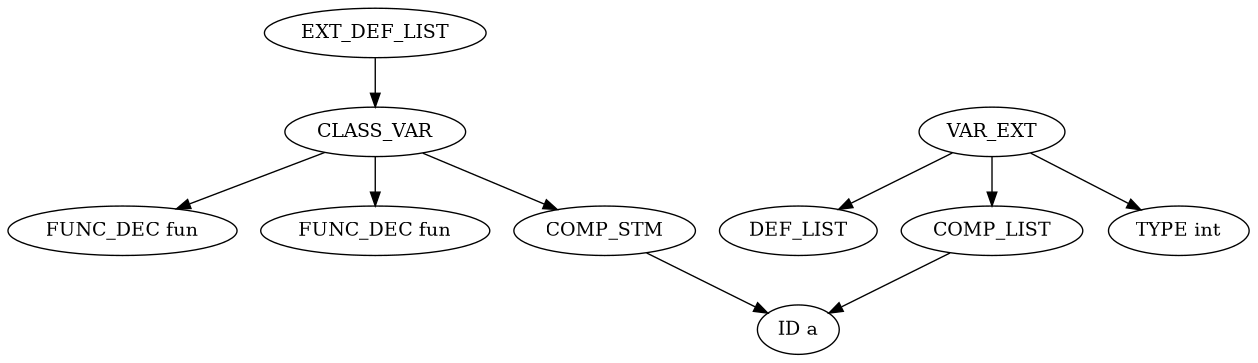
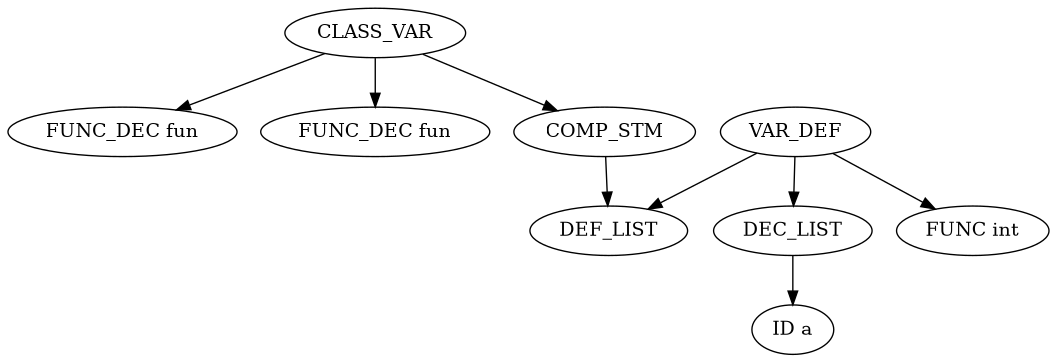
  digraph {
-   n1 [label=EXT_DEF_LIST]
    n2 [label=CLASS_VAR]
    n3 [label="FUNC_DEC fun"]
    n4 [label="FUNC_DEC fun"]
    n5 [label=COMP_STM]
    n6 [label=DEF_LIST]
-   n7 [label=VAR_EXT]
-   n8 [label=COMP_LIST]
-   n9 [label="TYPE int"]
+   n7 [label=VAR_DEF]
+   n8 [label=DEC_LIST]
+   n9 [label="FUNC int"]
    n10 [label="ID a"]
-   n1 -> n2
    n2 -> n3
    n2 -> n4
    n2 -> n5
-   n5 -> n10
+   n5 -> n6
    n7 -> n6
    n7 -> n8
    n7 -> n9
    n8 -> n10
  }
